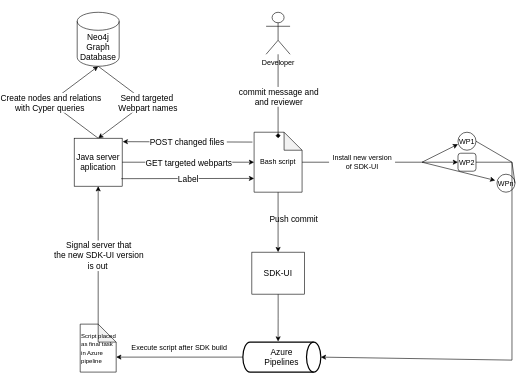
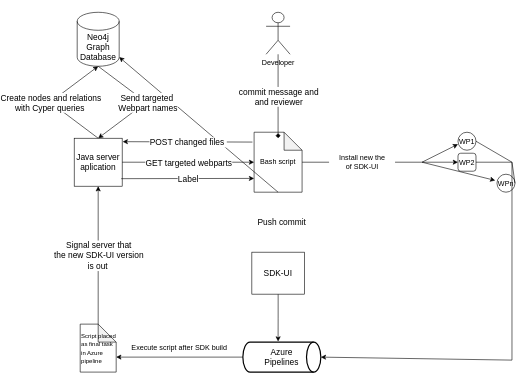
  <mxCell id="0" />
  <mxCell id="1" parent="0" />
  <mxCell id="2" value="Developer" style="shape=umlActor;verticalLabelPosition=bottom;verticalAlign=top;html=1;outlineConnect=0;" parent="1" vertex="1"><mxGeometry x="380" y="20" width="40" height="70" as="geometry" /></mxCell>
  <mxCell id="3" value="Bash script" style="shape=note;whiteSpace=wrap;html=1;backgroundOutline=1;darkOpacity=0.05;" parent="1" vertex="1"><mxGeometry x="360" y="220" width="80" height="100" as="geometry" /></mxCell>
  <mxCell id="4" value="" style="endArrow=diamond;html=1;rounded=0;entryX=0.5;entryY=0.1;entryDx=0;entryDy=0;entryPerimeter=0;" parent="1" source="2" target="3" edge="1"><mxGeometry relative="1" as="geometry"><mxPoint x="350" y="390" as="sourcePoint" /><mxPoint x="450" y="390" as="targetPoint" /></mxGeometry></mxCell>
  <mxCell id="5" value="&lt;font style=&quot;font-size: 14px&quot;&gt;&amp;nbsp;commit message and&amp;nbsp;&lt;br&gt;and reviewer&lt;br&gt;&lt;/font&gt;" style="edgeLabel;resizable=0;html=1;align=center;verticalAlign=middle;" parent="4" connectable="0" vertex="1"><mxGeometry relative="1" as="geometry" /></mxCell>
  <mxCell id="6" style="edgeStyle=orthogonalEdgeStyle;rounded=0;orthogonalLoop=1;jettySize=auto;html=1;entryX=0.452;entryY=-0.02;entryDx=0;entryDy=0;entryPerimeter=0;fontSize=14;" parent="1" source="7" target="11" edge="1"><mxGeometry relative="1" as="geometry" /></mxCell>
  <mxCell id="7" value="SDK-UI" style="whiteSpace=wrap;html=1;fontSize=14;rounded=0;" parent="1" vertex="1"><mxGeometry x="356.25" y="420" width="87.5" height="70" as="geometry" /></mxCell>
- <mxCell id="8" value="" style="endArrow=classic;html=1;rounded=0;fontSize=14;exitX=0.5;exitY=1;exitDx=0;exitDy=0;exitPerimeter=0;entryX=0.5;entryY=0;entryDx=0;entryDy=0;" parent="1" source="3" target="7" edge="1"><mxGeometry relative="1" as="geometry"><mxPoint x="410" y="330" as="sourcePoint" /><mxPoint x="394" y="420" as="targetPoint" /></mxGeometry></mxCell>
- <mxCell id="9" value="Push commit" style="text;html=1;align=center;verticalAlign=middle;resizable=0;points=[];autosize=1;strokeColor=none;fillColor=none;fontSize=14;" parent="1" vertex="1"><mxGeometry x="376.25" y="355" width="100" height="20" as="geometry" /></mxCell>
+ <mxCell id="8" value="" style="endArrow=classic;html=1;rounded=0;fontSize=14;exitX=0.5;exitY=1;exitDx=0;exitDy=0;exitPerimeter=0;" parent="1" source="3" target="12" edge="1"><mxGeometry relative="1" as="geometry"><mxPoint x="410" y="330" as="sourcePoint" /><mxPoint x="394" y="420" as="targetPoint" /></mxGeometry></mxCell>
+ <mxCell id="9" value="Push commit" style="text;html=1;align=center;verticalAlign=middle;resizable=0;points=[];autosize=1;strokeColor=none;fillColor=none;fontSize=14;" parent="1" vertex="1"><mxGeometry x="356.25" y="360" width="100" height="20" as="geometry" /></mxCell>
  <mxCell id="10" style="edgeStyle=orthogonalEdgeStyle;rounded=0;orthogonalLoop=1;jettySize=auto;html=1;entryX=0;entryY=0;entryDx=60;entryDy=55;entryPerimeter=0;fontSize=12;" edge="1" parent="1" source="11" target="35"><mxGeometry relative="1" as="geometry" /></mxCell>
  <mxCell id="11" value="Azure &lt;br&gt;Pipelines" style="strokeWidth=2;html=1;shape=mxgraph.flowchart.direct_data;whiteSpace=wrap;fontSize=14;" parent="1" vertex="1"><mxGeometry x="341.25" y="570" width="130" height="50" as="geometry" /></mxCell>
  <mxCell id="12" value="Neo4j&lt;br&gt;Graph Database" style="shape=cylinder3;whiteSpace=wrap;html=1;boundedLbl=1;backgroundOutline=1;size=15;fontSize=14;" parent="1" vertex="1"><mxGeometry x="65" y="20" width="70" height="90" as="geometry" /></mxCell>
  <mxCell id="13" value="Java server aplication" style="whiteSpace=wrap;html=1;aspect=fixed;fontSize=14;" parent="1" vertex="1"><mxGeometry x="60" y="230" width="80" height="80" as="geometry" /></mxCell>
  <mxCell id="14" value="" style="endArrow=classic;html=1;rounded=0;fontSize=14;exitX=-0.035;exitY=0.164;exitDx=0;exitDy=0;exitPerimeter=0;entryX=1.011;entryY=0.072;entryDx=0;entryDy=0;entryPerimeter=0;" parent="1" source="3" target="13" edge="1"><mxGeometry relative="1" as="geometry"><mxPoint x="350" y="340" as="sourcePoint" /><mxPoint x="450" y="340" as="targetPoint" /></mxGeometry></mxCell>
  <mxCell id="15" value="POST changed files&amp;nbsp;" style="edgeLabel;resizable=0;html=1;align=center;verticalAlign=middle;fontSize=14;" parent="14" connectable="0" vertex="1"><mxGeometry relative="1" as="geometry" /></mxCell>
  <mxCell id="16" value="" style="endArrow=classic;html=1;rounded=0;fontSize=14;exitX=0.5;exitY=0;exitDx=0;exitDy=0;entryX=0.5;entryY=1;entryDx=0;entryDy=0;entryPerimeter=0;" parent="1" source="13" target="12" edge="1"><mxGeometry relative="1" as="geometry"><mxPoint x="350" y="330" as="sourcePoint" /><mxPoint x="450" y="330" as="targetPoint" /><Array as="points"><mxPoint x="20" y="170" /></Array></mxGeometry></mxCell>
  <mxCell id="17" value="Create nodes and relations&lt;br&gt;with Cyper queries&amp;nbsp;" style="edgeLabel;resizable=0;html=1;align=center;verticalAlign=middle;fontSize=14;" parent="16" connectable="0" vertex="1"><mxGeometry relative="1" as="geometry" /></mxCell>
  <mxCell id="18" value="" style="endArrow=classic;html=1;rounded=0;exitX=0.5;exitY=1;exitDx=0;exitDy=0;exitPerimeter=0;entryX=0.5;entryY=0;entryDx=0;entryDy=0;" edge="1" parent="1" source="12" target="13"><mxGeometry relative="1" as="geometry"><mxPoint x="340" y="390" as="sourcePoint" /><mxPoint x="440" y="390" as="targetPoint" /><Array as="points"><mxPoint x="180" y="170" /></Array></mxGeometry></mxCell>
  <mxCell id="19" value="&lt;font style=&quot;font-size: 14px;&quot;&gt;Send targeted&lt;br&gt;&amp;nbsp;Webpart names&lt;/font&gt;" style="edgeLabel;resizable=0;html=1;align=center;verticalAlign=middle;" connectable="0" vertex="1" parent="18"><mxGeometry relative="1" as="geometry" /></mxCell>
  <mxCell id="20" value="" style="endArrow=classic;html=1;rounded=0;fontSize=14;" edge="1" parent="1"><mxGeometry relative="1" as="geometry"><mxPoint x="140" y="270" as="sourcePoint" /><mxPoint x="360" y="270" as="targetPoint" /></mxGeometry></mxCell>
  <mxCell id="21" value="GET targeted webparts" style="edgeLabel;resizable=0;html=1;align=center;verticalAlign=middle;fontSize=14;" connectable="0" vertex="1" parent="20"><mxGeometry relative="1" as="geometry" /></mxCell>
  <mxCell id="22" value="&lt;font style=&quot;font-size: 12px;&quot;&gt;WP1&lt;/font&gt;" style="ellipse;whiteSpace=wrap;html=1;fontSize=14;" vertex="1" parent="1"><mxGeometry x="700" y="220" width="30" height="30" as="geometry" /></mxCell>
  <mxCell id="23" value="&lt;font style=&quot;font-size: 12px;&quot;&gt;WP2&lt;/font&gt;" style="whiteSpace=wrap;html=1;fontSize=14;rounded=1;" vertex="1" parent="1"><mxGeometry x="700" y="255" width="30" height="30" as="geometry" /></mxCell>
  <mxCell id="24" value="&lt;font style=&quot;font-size: 12px;&quot;&gt;WPn&lt;/font&gt;" style="ellipse;whiteSpace=wrap;html=1;fontSize=14;" vertex="1" parent="1"><mxGeometry x="765" y="290" width="30" height="30" as="geometry" /></mxCell>
  <mxCell id="25" value="" style="endArrow=none;html=1;rounded=0;fontSize=12;startArrow=none;" edge="1" parent="1" source="26"><mxGeometry width="50" height="50" relative="1" as="geometry"><mxPoint x="440" y="270" as="sourcePoint" /><mxPoint x="640" y="270" as="targetPoint" /></mxGeometry></mxCell>
- <mxCell id="26" value="Install new version &lt;br&gt;of SDK-UI" style="text;html=1;align=center;verticalAlign=middle;resizable=0;points=[];autosize=1;strokeColor=none;fillColor=none;fontSize=12;" vertex="1" parent="1"><mxGeometry x="485" y="255" width="110" height="30" as="geometry" /></mxCell>
+ <mxCell id="26" value="Install new the &lt;br&gt;of SDK-UI" style="text;html=1;align=center;verticalAlign=middle;resizable=0;points=[];autosize=1;strokeColor=none;fillColor=none;fontSize=12;" vertex="1" parent="1"><mxGeometry x="485" y="255" width="110" height="30" as="geometry" /></mxCell>
  <mxCell id="27" value="" style="endArrow=none;html=1;rounded=0;fontSize=12;" edge="1" parent="1" target="26"><mxGeometry width="50" height="50" relative="1" as="geometry"><mxPoint x="440" y="270" as="sourcePoint" /><mxPoint x="640" y="270" as="targetPoint" /></mxGeometry></mxCell>
  <mxCell id="28" value="" style="endArrow=classic;html=1;rounded=0;fontSize=12;" edge="1" parent="1"><mxGeometry width="50" height="50" relative="1" as="geometry"><mxPoint x="640" y="270" as="sourcePoint" /><mxPoint x="700" y="240" as="targetPoint" /></mxGeometry></mxCell>
  <mxCell id="29" value="" style="endArrow=classic;html=1;rounded=0;fontSize=12;entryX=0;entryY=0.5;entryDx=0;entryDy=0;" edge="1" parent="1" target="23"><mxGeometry width="50" height="50" relative="1" as="geometry"><mxPoint x="640" y="270" as="sourcePoint" /><mxPoint x="420" y="370" as="targetPoint" /></mxGeometry></mxCell>
  <mxCell id="30" value="" style="endArrow=classic;html=1;rounded=0;fontSize=12;entryX=-0.099;entryY=0.347;entryDx=0;entryDy=0;entryPerimeter=0;" edge="1" parent="1" target="24"><mxGeometry width="50" height="50" relative="1" as="geometry"><mxPoint x="640" y="270" as="sourcePoint" /><mxPoint x="420" y="370" as="targetPoint" /></mxGeometry></mxCell>
  <mxCell id="31" value="" style="endArrow=classic;html=1;rounded=0;fontSize=12;entryX=1;entryY=0.5;entryDx=0;entryDy=0;entryPerimeter=0;" edge="1" parent="1" target="11"><mxGeometry width="50" height="50" relative="1" as="geometry"><mxPoint x="790" y="270" as="sourcePoint" /><mxPoint x="500" y="420" as="targetPoint" /><Array as="points"><mxPoint x="790" y="600" /></Array></mxGeometry></mxCell>
  <mxCell id="32" value="" style="endArrow=none;html=1;rounded=0;fontSize=12;entryX=1;entryY=0.5;entryDx=0;entryDy=0;" edge="1" parent="1" target="22"><mxGeometry width="50" height="50" relative="1" as="geometry"><mxPoint x="790" y="270" as="sourcePoint" /><mxPoint x="730" y="240" as="targetPoint" /></mxGeometry></mxCell>
  <mxCell id="33" value="" style="endArrow=none;html=1;rounded=0;fontSize=12;entryX=1;entryY=0.5;entryDx=0;entryDy=0;" edge="1" parent="1" target="23"><mxGeometry width="50" height="50" relative="1" as="geometry"><mxPoint x="790" y="270" as="sourcePoint" /><mxPoint x="500" y="420" as="targetPoint" /></mxGeometry></mxCell>
  <mxCell id="34" value="" style="endArrow=none;html=1;rounded=0;fontSize=12;entryX=1;entryY=0.5;entryDx=0;entryDy=0;" edge="1" parent="1" target="24"><mxGeometry width="50" height="50" relative="1" as="geometry"><mxPoint x="790" y="270" as="sourcePoint" /><mxPoint x="500" y="420" as="targetPoint" /></mxGeometry></mxCell>
  <mxCell id="35" value="&lt;font style=&quot;font-size: 10px;&quot;&gt;Script placed as final task in Azure pipeline&lt;/font&gt;" style="shape=note;whiteSpace=wrap;html=1;backgroundOutline=1;darkOpacity=0.05;fontSize=12;align=left;" vertex="1" parent="1"><mxGeometry x="70" y="540" width="60" height="80" as="geometry" /></mxCell>
  <mxCell id="36" value="Execute script after SDK build" style="text;html=1;align=center;verticalAlign=middle;resizable=0;points=[];autosize=1;strokeColor=none;fillColor=none;fontSize=12;" vertex="1" parent="1"><mxGeometry x="150" y="570" width="170" height="20" as="geometry" /></mxCell>
  <mxCell id="37" value="" style="endArrow=classic;html=1;rounded=0;fontSize=10;exitX=0;exitY=0;exitDx=30;exitDy=0;exitPerimeter=0;entryX=0.5;entryY=1;entryDx=0;entryDy=0;" edge="1" parent="1" source="35" target="13"><mxGeometry relative="1" as="geometry"><mxPoint x="310" y="310" as="sourcePoint" /><mxPoint x="410" y="310" as="targetPoint" /></mxGeometry></mxCell>
  <mxCell id="38" value="&lt;font style=&quot;font-size: 14px;&quot;&gt;Signal server that&lt;br&gt;the new SDK-UI version&lt;br&gt;is out&amp;nbsp;&lt;/font&gt;" style="edgeLabel;resizable=0;html=1;align=center;verticalAlign=middle;fontSize=10;" connectable="0" vertex="1" parent="37"><mxGeometry relative="1" as="geometry" /></mxCell>
  <mxCell id="39" value="" style="endArrow=classic;html=1;rounded=0;fontSize=14;exitX=0.98;exitY=0.843;exitDx=0;exitDy=0;exitPerimeter=0;" edge="1" parent="1" source="13"><mxGeometry relative="1" as="geometry"><mxPoint x="310" y="290" as="sourcePoint" /><mxPoint x="360" y="297" as="targetPoint" /></mxGeometry></mxCell>
  <mxCell id="40" value="Label" style="edgeLabel;resizable=0;html=1;align=center;verticalAlign=middle;fontSize=14;" connectable="0" vertex="1" parent="39"><mxGeometry relative="1" as="geometry" /></mxCell>
